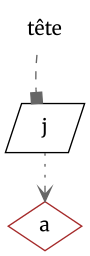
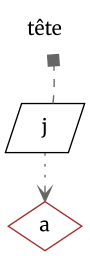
  digraph {
    fontname=Merriweather
    rankdir=TB
    node [color=brown fontname=Merriweather]
    edge [color=gray40 fontname=Merriweather]
    n1 [label="tête" shape=plaintext]
    n2 [color=black label=j shape=parallelogram]
    n3 [label=a shape=diamond]
-   n1 -> n2 [arrowhead=box style=dashed]
+   n2 -> n1 [arrowhead=box style=dashed]
    n2 -> n3 [arrowhead=vee style=dotted]
  }
